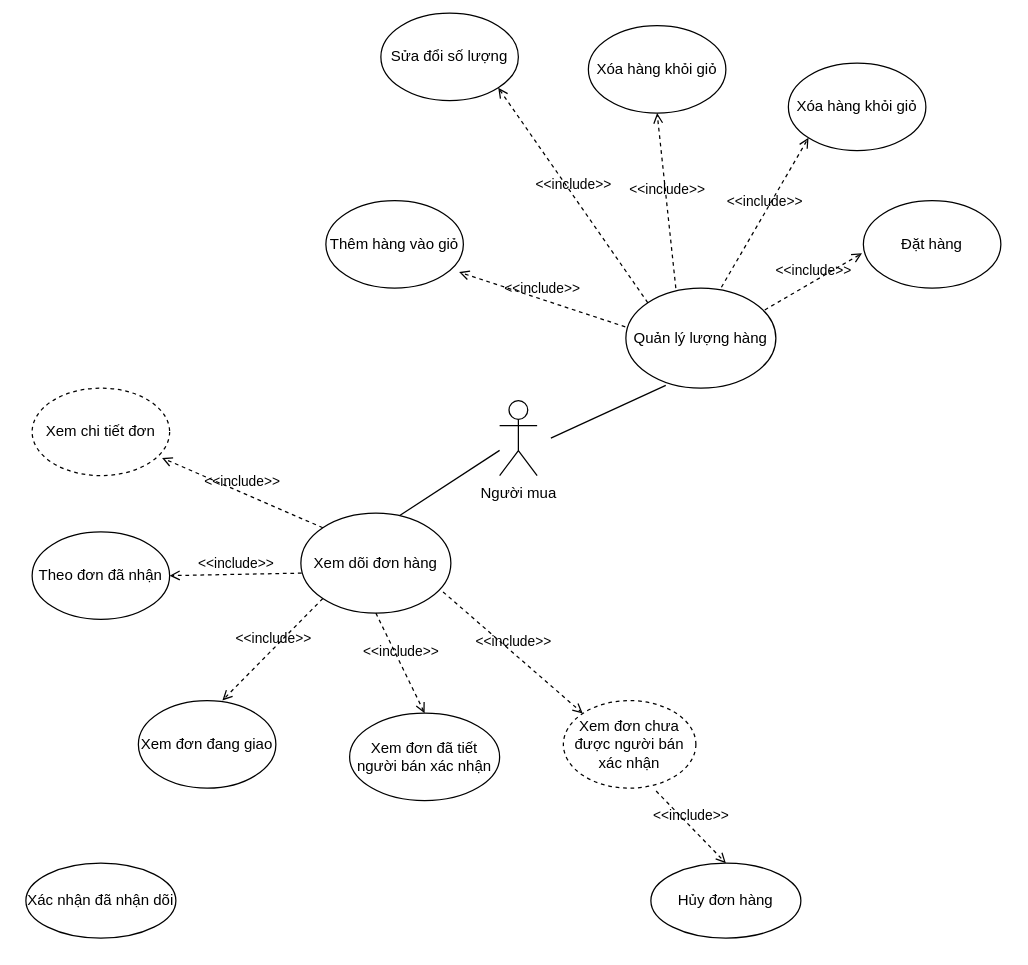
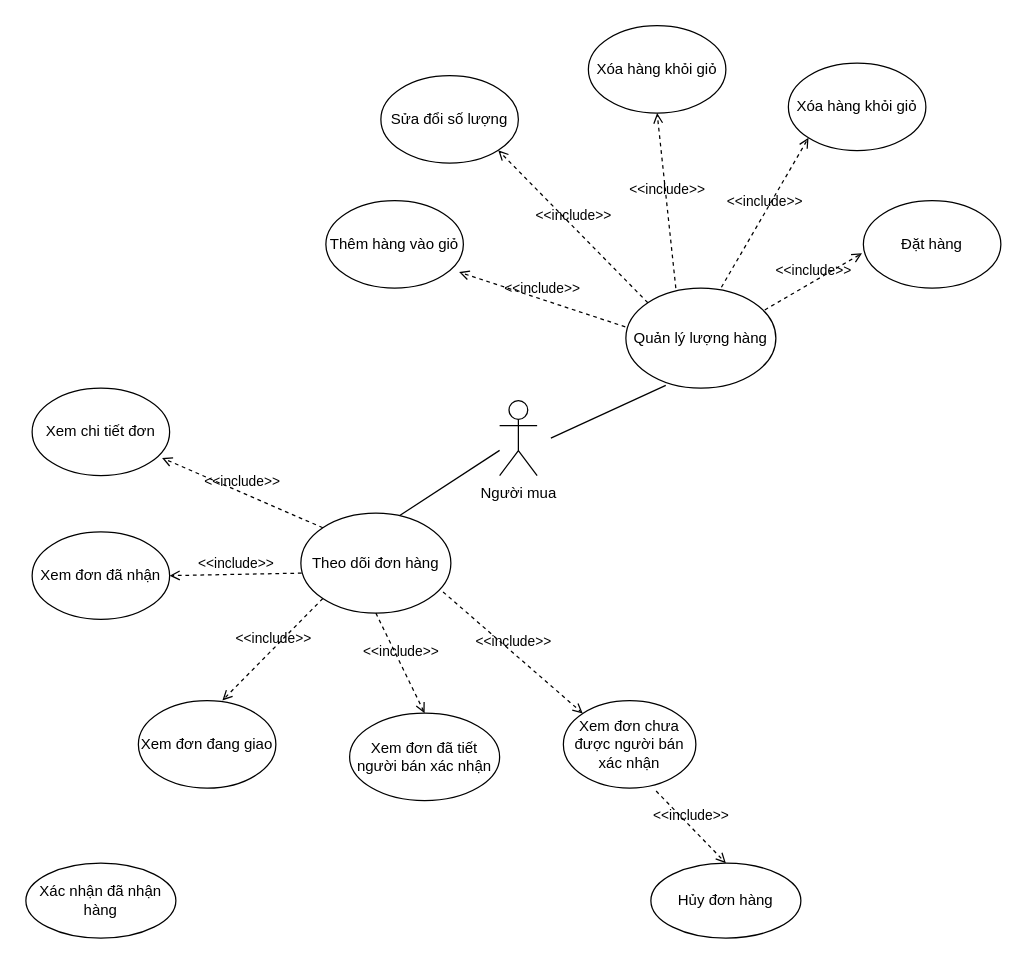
  <mxCell id="0" />
  <mxCell id="1" parent="0" />
  <mxCell id="2" value="Người mua" style="shape=umlActor;verticalLabelPosition=bottom;verticalAlign=top;html=1;outlineConnect=0;" vertex="1" parent="1"><mxGeometry x="399" y="320" width="30" height="60" as="geometry" /></mxCell>
- <mxCell id="3" value="Xem dõi đơn hàng" style="ellipse;whiteSpace=wrap;html=1;" vertex="1" parent="1"><mxGeometry x="240" y="410" width="120" height="80" as="geometry" /></mxCell>
+ <mxCell id="3" value="Theo dõi đơn hàng" style="ellipse;whiteSpace=wrap;html=1;" vertex="1" parent="1"><mxGeometry x="240" y="410" width="120" height="80" as="geometry" /></mxCell>
  <mxCell id="4" value="Quản lý lượng hàng" style="ellipse;whiteSpace=wrap;html=1;" vertex="1" parent="1"><mxGeometry x="500" y="230" width="120" height="80" as="geometry" /></mxCell>
  <mxCell id="5" value="" style="endArrow=none;html=1;exitX=0.659;exitY=0.024;exitDx=0;exitDy=0;exitPerimeter=0;" edge="1" parent="1" source="3" target="2"><mxGeometry width="50" height="50" relative="1" as="geometry"><mxPoint x="390" y="460" as="sourcePoint" /><mxPoint x="440" y="410" as="targetPoint" /></mxGeometry></mxCell>
  <mxCell id="6" value="" style="endArrow=none;html=1;entryX=0.266;entryY=0.972;entryDx=0;entryDy=0;entryPerimeter=0;" edge="1" parent="1" target="4"><mxGeometry width="50" height="50" relative="1" as="geometry"><mxPoint x="440" y="350" as="sourcePoint" /><mxPoint x="440" y="230" as="targetPoint" /></mxGeometry></mxCell>
  <mxCell id="7" value="&amp;lt;&amp;lt;include&amp;gt;&amp;gt;" style="html=1;verticalAlign=bottom;labelBackgroundColor=none;endArrow=open;endFill=0;dashed=1;exitX=0.005;exitY=0.6;exitDx=0;exitDy=0;exitPerimeter=0;entryX=1;entryY=0.5;entryDx=0;entryDy=0;" edge="1" parent="1" source="3" target="8"><mxGeometry width="160" relative="1" as="geometry"><mxPoint x="150" y="500" as="sourcePoint" /><mxPoint x="140" y="458" as="targetPoint" /></mxGeometry></mxCell>
- <mxCell id="8" value="Theo đơn đã nhận" style="ellipse;whiteSpace=wrap;html=1;" vertex="1" parent="1"><mxGeometry x="25" y="425" width="110" height="70" as="geometry" /></mxCell>
+ <mxCell id="8" value="Xem đơn đã nhận" style="ellipse;whiteSpace=wrap;html=1;" vertex="1" parent="1"><mxGeometry x="25" y="425" width="110" height="70" as="geometry" /></mxCell>
  <mxCell id="9" value="Xem đơn đang giao" style="ellipse;whiteSpace=wrap;html=1;" vertex="1" parent="1"><mxGeometry x="110" y="560" width="110" height="70" as="geometry" /></mxCell>
- <mxCell id="10" value="Xác nhận đã nhận dõi" style="ellipse;whiteSpace=wrap;html=1;" vertex="1" parent="1"><mxGeometry x="20" y="690" width="120" height="60" as="geometry" /></mxCell>
+ <mxCell id="10" value="Xác nhận đã nhận hàng" style="ellipse;whiteSpace=wrap;html=1;" vertex="1" parent="1"><mxGeometry x="20" y="690" width="120" height="60" as="geometry" /></mxCell>
  <mxCell id="11" value="&amp;lt;&amp;lt;include&amp;gt;&amp;gt;" style="html=1;verticalAlign=bottom;labelBackgroundColor=none;endArrow=open;endFill=0;dashed=1;exitX=0;exitY=1;exitDx=0;exitDy=0;entryX=0.611;entryY=-0.002;entryDx=0;entryDy=0;entryPerimeter=0;" edge="1" parent="1" source="3" target="9"><mxGeometry width="160" relative="1" as="geometry"><mxPoint x="250.6" y="468" as="sourcePoint" /><mxPoint x="150" y="468" as="targetPoint" /></mxGeometry></mxCell>
  <mxCell id="12" value="Xem đơn đã tiết người bán xác nhận" style="ellipse;whiteSpace=wrap;html=1;" vertex="1" parent="1"><mxGeometry x="279" y="570" width="120" height="70" as="geometry" /></mxCell>
  <mxCell id="13" value="&amp;lt;&amp;lt;include&amp;gt;&amp;gt;" style="html=1;verticalAlign=bottom;labelBackgroundColor=none;endArrow=open;endFill=0;dashed=1;exitX=0.5;exitY=1;exitDx=0;exitDy=0;entryX=0.5;entryY=0;entryDx=0;entryDy=0;" edge="1" parent="1" source="3" target="12"><mxGeometry width="160" relative="1" as="geometry"><mxPoint x="250.6" y="468" as="sourcePoint" /><mxPoint x="300" y="536" as="targetPoint" /></mxGeometry></mxCell>
- <mxCell id="14" value="Xem đơn chưa được người bán xác nhận" style="ellipse;whiteSpace=wrap;html=1;dashed=1;" vertex="1" parent="1"><mxGeometry x="450" y="560" width="106" height="70" as="geometry" /></mxCell>
+ <mxCell id="14" value="Xem đơn chưa được người bán xác nhận" style="ellipse;whiteSpace=wrap;html=1;" vertex="1" parent="1"><mxGeometry x="450" y="560" width="106" height="70" as="geometry" /></mxCell>
  <mxCell id="15" value="&amp;lt;&amp;lt;include&amp;gt;&amp;gt;" style="html=1;verticalAlign=bottom;labelBackgroundColor=none;endArrow=open;endFill=0;dashed=1;exitX=0.948;exitY=0.788;exitDx=0;exitDy=0;entryX=0;entryY=0;entryDx=0;entryDy=0;exitPerimeter=0;" edge="1" parent="1" source="3" target="14"><mxGeometry width="160" relative="1" as="geometry"><mxPoint x="310" y="500" as="sourcePoint" /><mxPoint x="349" y="570" as="targetPoint" /></mxGeometry></mxCell>
  <mxCell id="16" value="Hủy đơn hàng" style="ellipse;whiteSpace=wrap;html=1;" vertex="1" parent="1"><mxGeometry x="520" y="690" width="120" height="60" as="geometry" /></mxCell>
  <mxCell id="17" value="&amp;lt;&amp;lt;include&amp;gt;&amp;gt;" style="html=1;verticalAlign=bottom;labelBackgroundColor=none;endArrow=open;endFill=0;dashed=1;exitX=0.7;exitY=1.033;exitDx=0;exitDy=0;entryX=0.5;entryY=0;entryDx=0;entryDy=0;exitPerimeter=0;" edge="1" parent="1" source="14" target="16"><mxGeometry width="160" relative="1" as="geometry"><mxPoint x="493.5" y="660" as="sourcePoint" /><mxPoint x="532.5" y="740" as="targetPoint" /></mxGeometry></mxCell>
- <mxCell id="18" value="Xem chi tiết đơn" style="ellipse;whiteSpace=wrap;html=1;dashed=1;" vertex="1" parent="1"><mxGeometry x="25" y="310" width="110" height="70" as="geometry" /></mxCell>
+ <mxCell id="18" value="Xem chi tiết đơn" style="ellipse;whiteSpace=wrap;html=1;" vertex="1" parent="1"><mxGeometry x="25" y="310" width="110" height="70" as="geometry" /></mxCell>
  <mxCell id="19" value="&amp;lt;&amp;lt;include&amp;gt;&amp;gt;" style="html=1;verticalAlign=bottom;labelBackgroundColor=none;endArrow=open;endFill=0;dashed=1;exitX=0;exitY=0;exitDx=0;exitDy=0;entryX=0.945;entryY=0.798;entryDx=0;entryDy=0;entryPerimeter=0;" edge="1" parent="1" source="3" target="18"><mxGeometry width="160" relative="1" as="geometry"><mxPoint x="250.6" y="468" as="sourcePoint" /><mxPoint x="145" y="470" as="targetPoint" /></mxGeometry></mxCell>
  <mxCell id="20" value="Thêm hàng vào giỏ" style="ellipse;whiteSpace=wrap;html=1;" vertex="1" parent="1"><mxGeometry x="260" y="160" width="110" height="70" as="geometry" /></mxCell>
  <mxCell id="21" value="&amp;lt;&amp;lt;include&amp;gt;&amp;gt;" style="html=1;verticalAlign=bottom;labelBackgroundColor=none;endArrow=open;endFill=0;dashed=1;exitX=-0.004;exitY=0.387;exitDx=0;exitDy=0;exitPerimeter=0;entryX=0.969;entryY=0.817;entryDx=0;entryDy=0;entryPerimeter=0;" edge="1" parent="1" source="4" target="20"><mxGeometry width="160" relative="1" as="geometry"><mxPoint x="480" y="210" as="sourcePoint" /><mxPoint x="374.4" y="212" as="targetPoint" /></mxGeometry></mxCell>
- <mxCell id="22" value="Sửa đổi số lượng" style="ellipse;whiteSpace=wrap;html=1;" vertex="1" parent="1"><mxGeometry x="304" y="10" width="110" height="70" as="geometry" /></mxCell>
+ <mxCell id="22" value="Sửa đổi số lượng" style="ellipse;whiteSpace=wrap;html=1;" vertex="1" parent="1"><mxGeometry x="304" y="60" width="110" height="70" as="geometry" /></mxCell>
  <mxCell id="23" value="Xóa hàng khỏi giỏ" style="ellipse;whiteSpace=wrap;html=1;" vertex="1" parent="1"><mxGeometry x="470" y="20" width="110" height="70" as="geometry" /></mxCell>
  <mxCell id="24" value="Xóa hàng khỏi giỏ" style="ellipse;whiteSpace=wrap;html=1;" vertex="1" parent="1"><mxGeometry x="630" y="50" width="110" height="70" as="geometry" /></mxCell>
  <mxCell id="25" value="Đặt hàng" style="ellipse;whiteSpace=wrap;html=1;" vertex="1" parent="1"><mxGeometry x="690" y="160" width="110" height="70" as="geometry" /></mxCell>
  <mxCell id="26" value="&amp;lt;&amp;lt;include&amp;gt;&amp;gt;" style="html=1;verticalAlign=bottom;labelBackgroundColor=none;endArrow=open;endFill=0;dashed=1;exitX=0;exitY=0;exitDx=0;exitDy=0;entryX=1;entryY=1;entryDx=0;entryDy=0;" edge="1" parent="1" source="4" target="22"><mxGeometry width="160" relative="1" as="geometry"><mxPoint x="509.52" y="270.96" as="sourcePoint" /><mxPoint x="376.59" y="227.19" as="targetPoint" /></mxGeometry></mxCell>
  <mxCell id="27" value="&amp;lt;&amp;lt;include&amp;gt;&amp;gt;" style="html=1;verticalAlign=bottom;labelBackgroundColor=none;endArrow=open;endFill=0;dashed=1;exitX=0.333;exitY=0;exitDx=0;exitDy=0;entryX=0.5;entryY=1;entryDx=0;entryDy=0;exitPerimeter=0;" edge="1" parent="1" source="4" target="23"><mxGeometry width="160" relative="1" as="geometry"><mxPoint x="527.574" y="251.716" as="sourcePoint" /><mxPoint x="407.891" y="129.749" as="targetPoint" /></mxGeometry></mxCell>
  <mxCell id="28" value="&amp;lt;&amp;lt;include&amp;gt;&amp;gt;" style="html=1;verticalAlign=bottom;labelBackgroundColor=none;endArrow=open;endFill=0;dashed=1;exitX=0.637;exitY=-0.009;exitDx=0;exitDy=0;entryX=0;entryY=1;entryDx=0;entryDy=0;exitPerimeter=0;" edge="1" parent="1" source="4" target="24"><mxGeometry width="160" relative="1" as="geometry"><mxPoint x="549.96" y="240" as="sourcePoint" /><mxPoint x="535" y="100" as="targetPoint" /></mxGeometry></mxCell>
  <mxCell id="29" value="&amp;lt;&amp;lt;include&amp;gt;&amp;gt;" style="html=1;verticalAlign=bottom;labelBackgroundColor=none;endArrow=open;endFill=0;dashed=1;exitX=0.926;exitY=0.218;exitDx=0;exitDy=0;entryX=-0.01;entryY=0.602;entryDx=0;entryDy=0;exitPerimeter=0;entryPerimeter=0;" edge="1" parent="1" source="4" target="25"><mxGeometry width="160" relative="1" as="geometry"><mxPoint x="586.44" y="239.28" as="sourcePoint" /><mxPoint x="656.109" y="119.749" as="targetPoint" /></mxGeometry></mxCell>
